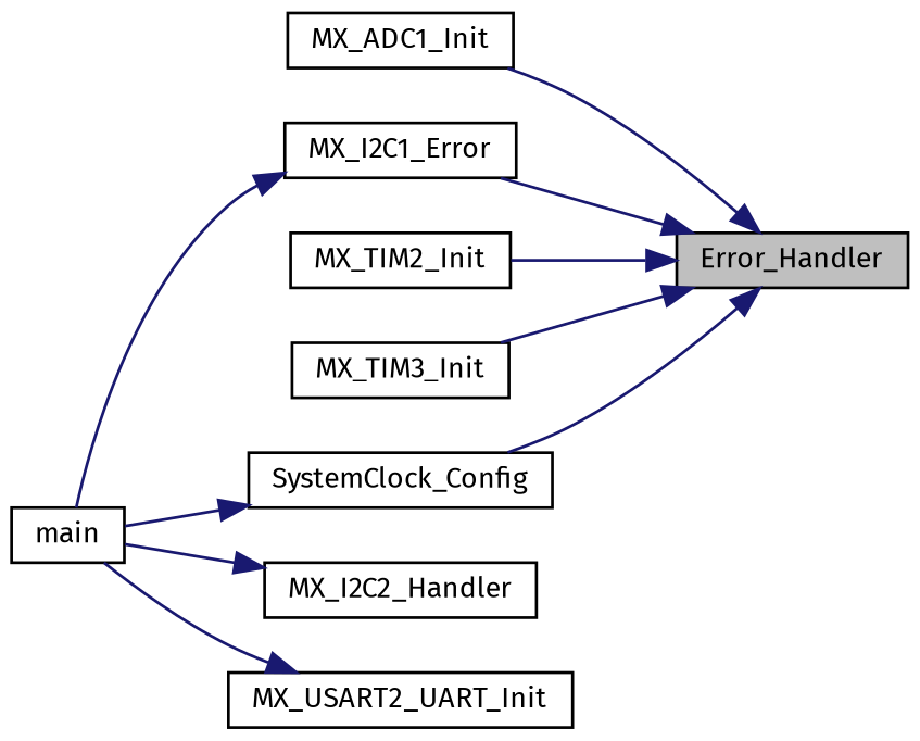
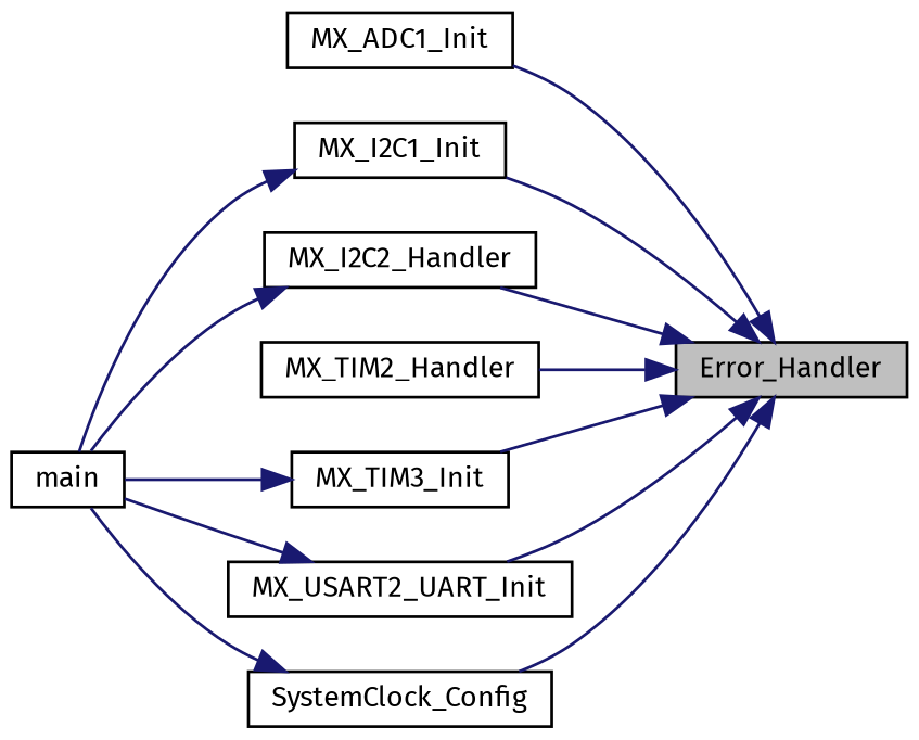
  digraph {
    fontname="Fira Sans"
    rankdir=RL
    node [color=black fillcolor=white fontname="Fira Sans" fontsize=10 shape=record style=filled]
    edge [color=midnightblue dir=back fontname="Fira Sans" fontsize=10 labelfontname=Helvetica labelfontsize=10 style=solid]
    n1 [fillcolor=grey75 fontcolor=black height=0.2 label=Error_Handler width=0.4]
    n2 [height=0.2 label=MX_ADC1_Init width=0.4]
-   n3 [height=0.2 label=MX_I2C1_Error width=0.4]
+   n3 [height=0.2 label=MX_I2C1_Init width=0.4]
    n4 [height=0.2 label=MX_I2C2_Handler width=0.4]
-   n5 [height=0.2 label=MX_TIM2_Init width=0.4]
+   n5 [height=0.2 label=MX_TIM2_Handler width=0.4]
    n6 [height=0.2 label=MX_TIM3_Init width=0.4]
    n7 [height=0.2 label=MX_USART2_UART_Init width=0.4]
    n8 [height=0.2 label=SystemClock_Config width=0.4]
    n9 [height=0.2 label=main width=0.4]
    n1 -> n2
    n1 -> n3
+   n1 -> n4
    n1 -> n5
    n1 -> n6
+   n1 -> n7
    n1 -> n8
    n3 -> n9
    n4 -> n9
+   n6 -> n9
    n7 -> n9
    n8 -> n9
  }
